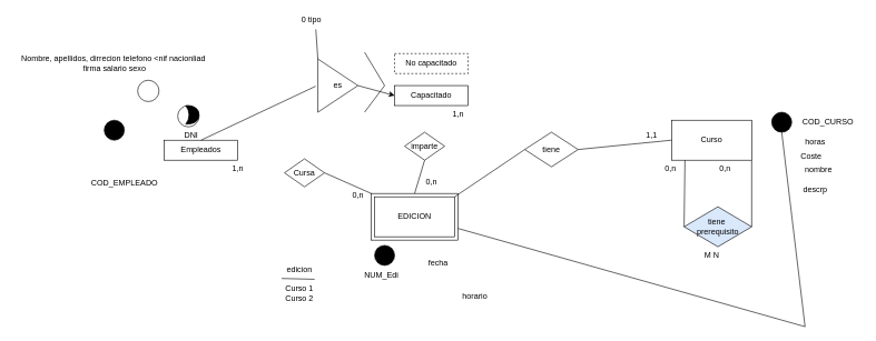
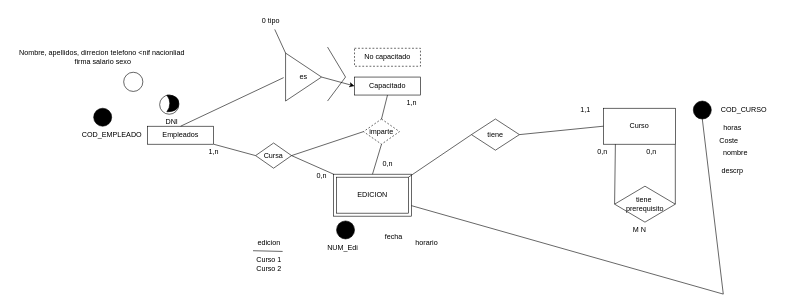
  <mxCell id="0" />
  <mxCell id="1" parent="0" />
  <mxCell id="2" value="Curso" style="rounded=0;whiteSpace=wrap;html=1;" parent="1" vertex="1"><mxGeometry x="1005" y="180" width="120" height="60" as="geometry" /></mxCell>
  <mxCell id="3" value="" style="ellipse;whiteSpace=wrap;html=1;aspect=fixed;fillColor=#000000;" parent="1" vertex="1"><mxGeometry x="1155" y="168" width="30" height="30" as="geometry" /></mxCell>
  <mxCell id="4" value="COD_CURSO" style="text;html=1;align=center;verticalAlign=middle;resizable=0;points=[];autosize=1;strokeColor=none;fillColor=none;" parent="1" vertex="1"><mxGeometry x="1189" y="168" width="100" height="30" as="geometry" /></mxCell>
  <mxCell id="5" value="nombre" style="text;html=1;align=center;verticalAlign=middle;resizable=0;points=[];autosize=1;strokeColor=none;fillColor=none;" parent="1" vertex="1"><mxGeometry x="1195" y="240" width="60" height="30" as="geometry" /></mxCell>
  <mxCell id="6" value="descrp" style="text;html=1;align=center;verticalAlign=middle;resizable=0;points=[];autosize=1;strokeColor=none;fillColor=none;" parent="1" vertex="1"><mxGeometry x="1190" y="270" width="60" height="30" as="geometry" /></mxCell>
  <mxCell id="7" value="horas" style="text;html=1;align=center;verticalAlign=middle;resizable=0;points=[];autosize=1;strokeColor=none;fillColor=none;" parent="1" vertex="1"><mxGeometry x="1195" y="198" width="50" height="30" as="geometry" /></mxCell>
  <mxCell id="8" value="Coste" style="text;html=1;align=center;verticalAlign=middle;resizable=0;points=[];autosize=1;strokeColor=none;fillColor=none;" parent="1" vertex="1"><mxGeometry x="1189" y="220" width="50" height="30" as="geometry" /></mxCell>
- <mxCell id="9" value="tiene&amp;nbsp;&lt;div&gt;prerequisito&lt;/div&gt;" style="rhombus;whiteSpace=wrap;html=1;fillColor=#dae8fc;" parent="1" vertex="1"><mxGeometry x="1023.75" y="310" width="101.25" height="60" as="geometry" /></mxCell>
+ <mxCell id="9" value="tiene&amp;nbsp;&lt;div&gt;prerequisito&lt;/div&gt;" style="rhombus;whiteSpace=wrap;html=1;" parent="1" vertex="1"><mxGeometry x="1023.75" y="310" width="101.25" height="60" as="geometry" /></mxCell>
  <mxCell id="10" value="" style="endArrow=none;html=1;rounded=0;entryX=0;entryY=0.5;entryDx=0;entryDy=0;exitX=0.167;exitY=1;exitDx=0;exitDy=0;exitPerimeter=0;" parent="1" source="2" target="9" edge="1"><mxGeometry width="50" height="50" relative="1" as="geometry"><mxPoint x="955" y="400" as="sourcePoint" /><mxPoint x="1005" y="350" as="targetPoint" /><Array as="points" /></mxGeometry></mxCell>
  <mxCell id="11" value="0,n" style="text;html=1;align=center;verticalAlign=middle;resizable=0;points=[];autosize=1;strokeColor=none;fillColor=none;" parent="1" vertex="1"><mxGeometry x="1065" y="238" width="40" height="30" as="geometry" /></mxCell>
  <mxCell id="12" value="0,n&amp;nbsp;" style="text;html=1;align=center;verticalAlign=middle;resizable=0;points=[];autosize=1;strokeColor=none;fillColor=none;" parent="1" vertex="1"><mxGeometry x="985" y="238" width="40" height="30" as="geometry" /></mxCell>
  <mxCell id="13" value="M N" style="text;html=1;align=center;verticalAlign=middle;resizable=0;points=[];autosize=1;strokeColor=none;fillColor=none;" parent="1" vertex="1"><mxGeometry x="1040" y="368" width="50" height="30" as="geometry" /></mxCell>
  <mxCell id="14" value="" style="endArrow=none;html=1;rounded=0;exitX=1;exitY=0.5;exitDx=0;exitDy=0;entryX=1;entryY=1;entryDx=0;entryDy=0;" parent="1" source="9" target="2" edge="1"><mxGeometry width="50" height="50" relative="1" as="geometry"><mxPoint x="1165" y="350" as="sourcePoint" /><mxPoint x="1215" y="300" as="targetPoint" /></mxGeometry></mxCell>
  <mxCell id="15" value="Ediciones&amp;nbsp;" style="rounded=0;whiteSpace=wrap;html=1;" parent="1" vertex="1"><mxGeometry x="555" y="290" width="130" height="70" as="geometry" /></mxCell>
  <mxCell id="16" value="tiene" style="rhombus;whiteSpace=wrap;html=1;" parent="1" vertex="1"><mxGeometry x="785" y="198" width="80" height="52" as="geometry" /></mxCell>
  <mxCell id="17" value="" style="endArrow=none;html=1;rounded=0;exitX=1;exitY=0.5;exitDx=0;exitDy=0;entryX=0;entryY=0.5;entryDx=0;entryDy=0;" parent="1" source="16" target="2" edge="1"><mxGeometry width="50" height="50" relative="1" as="geometry"><mxPoint x="885" y="260" as="sourcePoint" /><mxPoint x="935" y="210" as="targetPoint" /></mxGeometry></mxCell>
  <mxCell id="18" value="" style="ellipse;whiteSpace=wrap;html=1;aspect=fixed;fillColor=#000000;" parent="1" vertex="1"><mxGeometry x="560" y="368" width="30" height="30" as="geometry" /></mxCell>
  <mxCell id="19" value="fecha" style="text;html=1;align=center;verticalAlign=middle;resizable=0;points=[];autosize=1;strokeColor=none;fillColor=none;" parent="1" vertex="1"><mxGeometry x="630" y="380" width="50" height="30" as="geometry" /></mxCell>
- <mxCell id="20" value="horario" style="text;html=1;align=center;verticalAlign=middle;resizable=0;points=[];autosize=1;strokeColor=none;fillColor=none;" parent="1" vertex="1"><mxGeometry x="680" y="430" width="60" height="30" as="geometry" /></mxCell>
+ <mxCell id="20" value="horario" style="text;html=1;align=center;verticalAlign=middle;resizable=0;points=[];autosize=1;strokeColor=none;fillColor=none;" parent="1" vertex="1"><mxGeometry x="680" y="390" width="60" height="30" as="geometry" /></mxCell>
  <mxCell id="21" value="NUM_Edi" style="text;html=1;align=center;verticalAlign=middle;resizable=0;points=[];autosize=1;strokeColor=none;fillColor=none;" parent="1" vertex="1"><mxGeometry x="535" y="398" width="70" height="30" as="geometry" /></mxCell>
  <mxCell id="22" value="Empleados" style="rounded=0;whiteSpace=wrap;html=1;" parent="1" vertex="1"><mxGeometry x="245" y="210" width="110" height="30" as="geometry" /></mxCell>
  <mxCell id="23" value="" style="ellipse;whiteSpace=wrap;html=1;aspect=fixed;fillColor=#000000;" parent="1" vertex="1"><mxGeometry x="155" y="180" width="30" height="30" as="geometry" /></mxCell>
  <mxCell id="24" value="DNI" style="text;html=1;align=center;verticalAlign=middle;resizable=0;points=[];autosize=1;strokeColor=none;fillColor=none;" parent="1" vertex="1"><mxGeometry x="265" y="188" width="40" height="30" as="geometry" /></mxCell>
  <mxCell id="25" value="" style="endArrow=none;html=1;rounded=0;exitX=0.5;exitY=0;exitDx=0;exitDy=0;" parent="1" source="22" edge="1"><mxGeometry width="50" height="50" relative="1" as="geometry"><mxPoint x="375" y="180" as="sourcePoint" /><mxPoint x="471.823" y="128.935" as="targetPoint" /></mxGeometry></mxCell>
  <mxCell id="26" value="Capacitado" style="rounded=0;whiteSpace=wrap;html=1;" parent="1" vertex="1"><mxGeometry x="590" y="128" width="110" height="30" as="geometry" /></mxCell>
  <mxCell id="27" value="No capacitado" style="rounded=0;whiteSpace=wrap;html=1;dashed=1;" parent="1" vertex="1"><mxGeometry x="590" y="80" width="110" height="30" as="geometry" /></mxCell>
- <mxCell id="28" value="imparte" style="rhombus;whiteSpace=wrap;html=1;" parent="1" vertex="1"><mxGeometry x="605" y="198" width="60" height="42" as="geometry" /></mxCell>
- <mxCell id="29" value="1,1" style="text;html=1;align=center;verticalAlign=middle;resizable=0;points=[];autosize=1;strokeColor=none;fillColor=none;" parent="1" vertex="1"><mxGeometry x="955" y="188" width="40" height="30" as="geometry" /></mxCell>
+ <mxCell id="28" value="imparte" style="rhombus;whiteSpace=wrap;html=1;dashed=1;" parent="1" vertex="1"><mxGeometry x="605" y="198" width="60" height="42" as="geometry" /></mxCell>
+ <mxCell id="29" value="1,1" style="text;html=1;align=center;verticalAlign=middle;resizable=0;points=[];autosize=1;strokeColor=none;fillColor=none;" parent="1" vertex="1"><mxGeometry x="955" y="168" width="40" height="30" as="geometry" /></mxCell>
  <mxCell id="30" value="1,n" style="text;html=1;align=center;verticalAlign=middle;resizable=0;points=[];autosize=1;strokeColor=none;fillColor=none;" parent="1" vertex="1"><mxGeometry x="665" y="156" width="40" height="30" as="geometry" /></mxCell>
  <mxCell id="31" value="Nombre, apellidos, dirrecion telefono &amp;lt;nif nacionliad&amp;nbsp;&lt;div&gt;firma salario sexo&lt;/div&gt;" style="text;html=1;align=center;verticalAlign=middle;resizable=0;points=[];autosize=1;strokeColor=none;fillColor=none;" vertex="1" parent="1"><mxGeometry x="20" y="75" width="300" height="40" as="geometry" /></mxCell>
  <mxCell id="32" value="EDICION" style="rounded=0;whiteSpace=wrap;html=1;" vertex="1" parent="1"><mxGeometry x="560" y="295" width="120" height="60" as="geometry" /></mxCell>
  <mxCell id="33" value="" style="endArrow=none;html=1;rounded=0;exitX=1;exitY=0;exitDx=0;exitDy=0;entryX=0;entryY=0.5;entryDx=0;entryDy=0;" edge="1" parent="1" source="32" target="16"><mxGeometry width="50" height="50" relative="1" as="geometry"><mxPoint x="765" y="290" as="sourcePoint" /><mxPoint x="815" y="240" as="targetPoint" /></mxGeometry></mxCell>
  <mxCell id="34" value="" style="ellipse;whiteSpace=wrap;html=1;aspect=fixed;" vertex="1" parent="1"><mxGeometry x="205" y="120" width="32" height="32" as="geometry" /></mxCell>
- <mxCell id="35" value="COD_EMPLEADO" style="text;html=1;align=center;verticalAlign=middle;resizable=0;points=[];autosize=1;strokeColor=none;fillColor=none;" vertex="1" parent="1"><mxGeometry x="125" y="260" width="120" height="30" as="geometry" /></mxCell>
+ <mxCell id="35" value="COD_EMPLEADO" style="text;html=1;align=center;verticalAlign=middle;resizable=0;points=[];autosize=1;strokeColor=none;fillColor=none;" vertex="1" parent="1"><mxGeometry x="125" y="210" width="120" height="30" as="geometry" /></mxCell>
  <mxCell id="36" value="" style="ellipse;whiteSpace=wrap;html=1;aspect=fixed;" vertex="1" parent="1"><mxGeometry x="265" y="158" width="32" height="32" as="geometry" /></mxCell>
  <mxCell id="37" value="" style="shape=xor;whiteSpace=wrap;html=1;fillColor=#000000;" vertex="1" parent="1"><mxGeometry x="277" y="158" width="20" height="28" as="geometry" /></mxCell>
  <mxCell id="38" value="es" style="triangle;whiteSpace=wrap;html=1;" vertex="1" parent="1"><mxGeometry x="475" y="88" width="60" height="80" as="geometry" /></mxCell>
  <mxCell id="39" value="" style="endArrow=classic;html=1;rounded=0;entryX=0;entryY=0.5;entryDx=0;entryDy=0;exitX=1;exitY=0.5;exitDx=0;exitDy=0;" edge="1" parent="1" source="38" target="26"><mxGeometry width="50" height="50" relative="1" as="geometry"><mxPoint x="475" y="230" as="sourcePoint" /><mxPoint x="525" y="180" as="targetPoint" /></mxGeometry></mxCell>
  <mxCell id="40" value="" style="endArrow=none;html=1;rounded=0;" edge="1" parent="1"><mxGeometry width="50" height="50" relative="1" as="geometry"><mxPoint x="545" y="168" as="sourcePoint" /><mxPoint x="545" y="78" as="targetPoint" /><Array as="points"><mxPoint x="575" y="128" /></Array></mxGeometry></mxCell>
  <mxCell id="41" value="" style="endArrow=none;html=1;rounded=0;entryX=0.639;entryY=0.953;entryDx=0;entryDy=0;entryPerimeter=0;" edge="1" parent="1" target="42"><mxGeometry width="50" height="50" relative="1" as="geometry"><mxPoint x="475" y="88" as="sourcePoint" /><mxPoint x="475" y="26" as="targetPoint" /></mxGeometry></mxCell>
- <mxCell id="42" value="0 tipo" style="text;html=1;align=center;verticalAlign=middle;resizable=0;points=[];autosize=1;strokeColor=none;fillColor=none;" vertex="1" parent="1"><mxGeometry x="440" y="15" width="50" height="30" as="geometry" /></mxCell>
+ <mxCell id="42" value="0 tipo" style="text;html=1;align=center;verticalAlign=middle;resizable=0;points=[];autosize=1;strokeColor=none;fillColor=none;" vertex="1" parent="1"><mxGeometry x="425" y="20" width="50" height="30" as="geometry" /></mxCell>
  <mxCell id="43" value="" style="endArrow=none;html=1;rounded=0;entryX=0.5;entryY=1;entryDx=0;entryDy=0;exitX=1;exitY=0.75;exitDx=0;exitDy=0;" edge="1" parent="1" source="15" target="3"><mxGeometry width="50" height="50" relative="1" as="geometry"><mxPoint x="1145" y="500" as="sourcePoint" /><mxPoint x="1185" y="310" as="targetPoint" /><Array as="points"><mxPoint x="1205" y="490" /></Array></mxGeometry></mxCell>
+ <mxCell id="44" value="" style="endArrow=none;html=1;rounded=0;exitX=0.5;exitY=0;exitDx=0;exitDy=0;entryX=0.5;entryY=1;entryDx=0;entryDy=0;" edge="1" parent="1" source="28" target="26"><mxGeometry width="50" height="50" relative="1" as="geometry"><mxPoint x="605" y="220" as="sourcePoint" /><mxPoint x="655" y="170" as="targetPoint" /></mxGeometry></mxCell>
  <mxCell id="45" value="" style="endArrow=none;html=1;rounded=0;exitX=0.5;exitY=0;exitDx=0;exitDy=0;entryX=0.5;entryY=1;entryDx=0;entryDy=0;" edge="1" parent="1" source="15" target="28"><mxGeometry width="50" height="50" relative="1" as="geometry"><mxPoint x="575" y="290" as="sourcePoint" /><mxPoint x="625" y="240" as="targetPoint" /></mxGeometry></mxCell>
  <mxCell id="46" value="0,n" style="text;html=1;align=center;verticalAlign=middle;resizable=0;points=[];autosize=1;strokeColor=none;fillColor=none;" vertex="1" parent="1"><mxGeometry x="625" y="258" width="40" height="30" as="geometry" /></mxCell>
  <mxCell id="47" value="Cursa" style="rhombus;whiteSpace=wrap;html=1;" vertex="1" parent="1"><mxGeometry x="425" y="238" width="60" height="42" as="geometry" /></mxCell>
+ <mxCell id="48" value="" style="endArrow=none;html=1;rounded=0;exitX=1;exitY=1;exitDx=0;exitDy=0;entryX=0;entryY=0.5;entryDx=0;entryDy=0;" edge="1" parent="1" source="22" target="47"><mxGeometry width="50" height="50" relative="1" as="geometry"><mxPoint x="365" y="270" as="sourcePoint" /><mxPoint x="415" y="220" as="targetPoint" /></mxGeometry></mxCell>
  <mxCell id="49" value="" style="endArrow=none;html=1;rounded=0;exitX=1;exitY=0.5;exitDx=0;exitDy=0;entryX=0;entryY=0;entryDx=0;entryDy=0;" edge="1" parent="1" source="47" target="15"><mxGeometry width="50" height="50" relative="1" as="geometry"><mxPoint x="515" y="290" as="sourcePoint" /><mxPoint x="545" y="290" as="targetPoint" /></mxGeometry></mxCell>
  <mxCell id="50" value="0,n" style="text;html=1;align=center;verticalAlign=middle;resizable=0;points=[];autosize=1;strokeColor=none;fillColor=none;" vertex="1" parent="1"><mxGeometry x="515" y="278" width="40" height="30" as="geometry" /></mxCell>
  <mxCell id="51" value="1,n" style="text;html=1;align=center;verticalAlign=middle;resizable=0;points=[];autosize=1;strokeColor=none;fillColor=none;" vertex="1" parent="1"><mxGeometry x="335" y="238" width="40" height="30" as="geometry" /></mxCell>
+ <mxCell id="52" value="" style="endArrow=none;html=1;rounded=0;exitX=1;exitY=0.5;exitDx=0;exitDy=0;entryX=0;entryY=0.5;entryDx=0;entryDy=0;" edge="1" parent="1" source="47" target="28"><mxGeometry width="50" height="50" relative="1" as="geometry"><mxPoint x="565" y="250" as="sourcePoint" /><mxPoint x="615" y="200" as="targetPoint" /></mxGeometry></mxCell>
  <mxCell id="53" value="edicion" style="text;html=1;align=center;verticalAlign=middle;resizable=0;points=[];autosize=1;strokeColor=none;fillColor=none;" vertex="1" parent="1"><mxGeometry x="417" y="390" width="60" height="30" as="geometry" /></mxCell>
  <mxCell id="54" value="" style="endArrow=none;html=1;rounded=0;entryX=0.885;entryY=0.961;entryDx=0;entryDy=0;entryPerimeter=0;exitX=0.062;exitY=0.922;exitDx=0;exitDy=0;exitPerimeter=0;" edge="1" parent="1" source="53" target="53"><mxGeometry width="50" height="50" relative="1" as="geometry"><mxPoint x="395" y="430" as="sourcePoint" /><mxPoint x="445" y="380" as="targetPoint" /><Array as="points" /></mxGeometry></mxCell>
  <mxCell id="55" value="Curso 1&lt;div&gt;Curso 2&lt;/div&gt;" style="text;html=1;align=center;verticalAlign=middle;resizable=0;points=[];autosize=1;strokeColor=none;fillColor=none;" vertex="1" parent="1"><mxGeometry x="412" y="420" width="70" height="40" as="geometry" /></mxCell>
